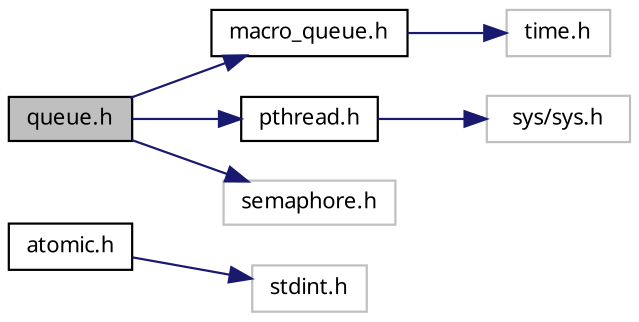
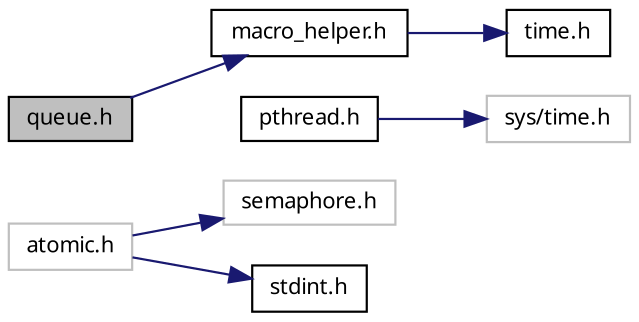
  digraph {
    rankdir=LR
    node [color=black fontname="FreeSans.ttf" fontsize=10 shape=record]
    edge [color=midnightblue fontname="FreeSans.ttf" fontsize=10 labelfontname="FreeSans.ttf" labelfontsize=10 style=solid]
    n1 [fillcolor=grey75 fontcolor=black height=0.2 label="queue.h" style=filled width=0.4]
-   n2 [height=0.2 label="macro_queue.h" width=0.4]
+   n2 [height=0.2 label="macro_helper.h" width=0.4]
    n3 [height=0.2 label="pthread.h" width=0.4]
    n4 [color=grey75 height=0.2 label="semaphore.h" width=0.4]
-   n5 [color=grey75 height=0.2 label="time.h" width=0.4]
-   n6 [color=grey75 height=0.2 label="sys/sys.h" width=0.4]
-   n7 [height=0.2 label="atomic.h" width=0.4]
-   n8 [color=grey75 height=0.2 label="stdint.h" width=0.4]
+   n5 [height=0.2 label="time.h" width=0.4]
+   n6 [color=grey75 height=0.2 label="sys/time.h" width=0.4]
+   n7 [color=grey75 height=0.2 label="atomic.h" width=0.4]
+   n8 [height=0.2 label="stdint.h" width=0.4]
    n1 -> n2
-   n1 -> n3
-   n1 -> n4
+   n7 -> n4
    n2 -> n5
    n3 -> n6
    n7 -> n8
  }
